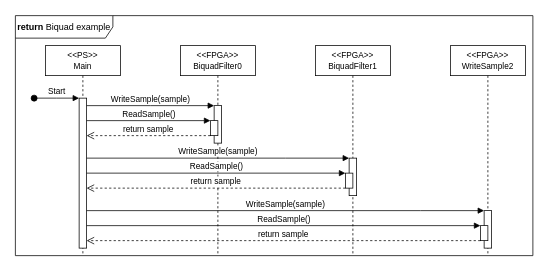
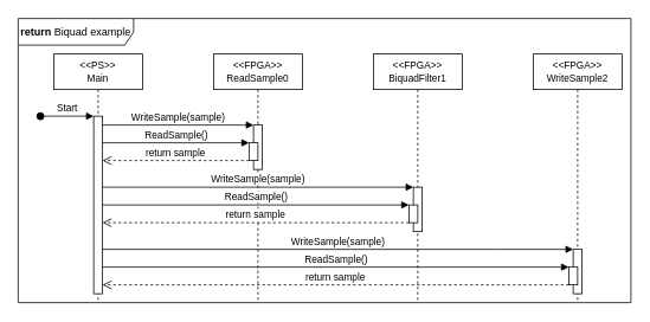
  <mxCell id="0" />
  <mxCell id="1" parent="0" />
  <mxCell id="2" value="&lt;b&gt;return &lt;/b&gt;Biquad example" style="shape=umlFrame;whiteSpace=wrap;html=1;pointerEvents=0;width=130;height=30;" vertex="1" parent="1"><mxGeometry width="690" height="320" as="geometry" x="20" y="20" /></mxCell>
  <mxCell id="3" value="&lt;font style=&quot;font-size: 11px;&quot;&gt;&amp;lt;&amp;lt;PS&amp;gt;&amp;gt;&lt;br&gt;Main&lt;br&gt;&lt;/font&gt;" style="shape=umlLifeline;perimeter=lifelinePerimeter;whiteSpace=wrap;html=1;container=0;dropTarget=0;collapsible=0;recursiveResize=0;outlineConnect=0;portConstraint=eastwest;newEdgeStyle={&quot;edgeStyle&quot;:&quot;elbowEdgeStyle&quot;,&quot;elbow&quot;:&quot;vertical&quot;,&quot;curved&quot;:0,&quot;rounded&quot;:0};" parent="1" vertex="1"><mxGeometry x="60" y="60" width="100" height="280" as="geometry" /></mxCell>
  <mxCell id="4" value="" style="html=1;points=[];perimeter=orthogonalPerimeter;outlineConnect=0;targetShapes=umlLifeline;portConstraint=eastwest;newEdgeStyle={&quot;edgeStyle&quot;:&quot;elbowEdgeStyle&quot;,&quot;elbow&quot;:&quot;vertical&quot;,&quot;curved&quot;:0,&quot;rounded&quot;:0};" parent="3" vertex="1"><mxGeometry x="45" y="70" width="10" height="200" as="geometry" /></mxCell>
  <mxCell id="5" value="Start" style="html=1;verticalAlign=bottom;startArrow=oval;endArrow=block;startSize=8;edgeStyle=elbowEdgeStyle;elbow=vertical;curved=0;rounded=0;" parent="3" target="4" edge="1"><mxGeometry relative="1" as="geometry"><mxPoint x="-15" y="70" as="sourcePoint" /></mxGeometry></mxCell>
- <mxCell id="6" value="&lt;font style=&quot;font-size: 11px;&quot;&gt;&amp;lt;&amp;lt;FPGA&amp;gt;&amp;gt;&lt;br&gt;BiquadFilter0&lt;/font&gt;" style="shape=umlLifeline;perimeter=lifelinePerimeter;whiteSpace=wrap;html=1;container=0;dropTarget=0;collapsible=0;recursiveResize=0;outlineConnect=0;portConstraint=eastwest;newEdgeStyle={&quot;edgeStyle&quot;:&quot;elbowEdgeStyle&quot;,&quot;elbow&quot;:&quot;vertical&quot;,&quot;curved&quot;:0,&quot;rounded&quot;:0};" parent="1" vertex="1"><mxGeometry x="240" y="60" width="100" height="280" as="geometry" /></mxCell>
+ <mxCell id="6" value="&lt;font style=&quot;font-size: 11px;&quot;&gt;&amp;lt;&amp;lt;FPGA&amp;gt;&amp;gt;&lt;br&gt;ReadSample0&lt;/font&gt;" style="shape=umlLifeline;perimeter=lifelinePerimeter;whiteSpace=wrap;html=1;container=0;dropTarget=0;collapsible=0;recursiveResize=0;outlineConnect=0;portConstraint=eastwest;newEdgeStyle={&quot;edgeStyle&quot;:&quot;elbowEdgeStyle&quot;,&quot;elbow&quot;:&quot;vertical&quot;,&quot;curved&quot;:0,&quot;rounded&quot;:0};" parent="1" vertex="1"><mxGeometry x="240" y="60" width="100" height="280" as="geometry" /></mxCell>
  <mxCell id="7" value="" style="html=1;points=[];perimeter=orthogonalPerimeter;outlineConnect=0;targetShapes=umlLifeline;portConstraint=eastwest;newEdgeStyle={&quot;edgeStyle&quot;:&quot;elbowEdgeStyle&quot;,&quot;elbow&quot;:&quot;vertical&quot;,&quot;curved&quot;:0,&quot;rounded&quot;:0};" parent="6" vertex="1"><mxGeometry x="45" y="80" width="10" height="50" as="geometry" /></mxCell>
  <mxCell id="8" value="" style="html=1;points=[[0,0,0,0,5],[0,1,0,0,-5],[1,0,0,0,5],[1,1,0,0,-5]];perimeter=orthogonalPerimeter;outlineConnect=0;targetShapes=umlLifeline;portConstraint=eastwest;newEdgeStyle={&quot;curved&quot;:0,&quot;rounded&quot;:0};" vertex="1" parent="6"><mxGeometry x="40" y="100" width="10" height="20" as="geometry" /></mxCell>
  <mxCell id="9" value="WriteSample(sample)" style="html=1;verticalAlign=bottom;endArrow=block;edgeStyle=elbowEdgeStyle;elbow=vertical;curved=0;rounded=0;" parent="1" source="4" target="7" edge="1"><mxGeometry relative="1" as="geometry"><mxPoint x="215" y="150" as="sourcePoint" /><Array as="points"><mxPoint x="200" y="140" /></Array></mxGeometry></mxCell>
  <mxCell id="10" value="&lt;font style=&quot;font-size: 11px;&quot;&gt;&amp;lt;&amp;lt;FPGA&amp;gt;&amp;gt;&lt;br&gt;BiquadFilter1&lt;/font&gt;" style="shape=umlLifeline;perimeter=lifelinePerimeter;whiteSpace=wrap;html=1;container=0;dropTarget=0;collapsible=0;recursiveResize=0;outlineConnect=0;portConstraint=eastwest;newEdgeStyle={&quot;edgeStyle&quot;:&quot;elbowEdgeStyle&quot;,&quot;elbow&quot;:&quot;vertical&quot;,&quot;curved&quot;:0,&quot;rounded&quot;:0};" vertex="1" parent="1"><mxGeometry x="420" y="60" width="100" height="280" as="geometry" /></mxCell>
  <mxCell id="11" value="" style="html=1;points=[];perimeter=orthogonalPerimeter;outlineConnect=0;targetShapes=umlLifeline;portConstraint=eastwest;newEdgeStyle={&quot;edgeStyle&quot;:&quot;elbowEdgeStyle&quot;,&quot;elbow&quot;:&quot;vertical&quot;,&quot;curved&quot;:0,&quot;rounded&quot;:0};" vertex="1" parent="10"><mxGeometry x="45" y="150" width="10" height="50" as="geometry" /></mxCell>
  <mxCell id="12" value="" style="html=1;points=[[0,0,0,0,5],[0,1,0,0,-5],[1,0,0,0,5],[1,1,0,0,-5]];perimeter=orthogonalPerimeter;outlineConnect=0;targetShapes=umlLifeline;portConstraint=eastwest;newEdgeStyle={&quot;curved&quot;:0,&quot;rounded&quot;:0};" vertex="1" parent="10"><mxGeometry x="40" y="170" width="10" height="20" as="geometry" /></mxCell>
  <mxCell id="13" value="ReadSample()" style="html=1;verticalAlign=bottom;endArrow=block;curved=0;rounded=0;" edge="1" parent="10" source="4"><mxGeometry width="80" relative="1" as="geometry"><mxPoint x="-125" y="170" as="sourcePoint" /><mxPoint x="40" y="170" as="targetPoint" /></mxGeometry></mxCell>
  <mxCell id="14" value="return sample" style="html=1;verticalAlign=bottom;endArrow=open;dashed=1;endSize=8;curved=0;rounded=0;" edge="1" parent="10" target="4"><mxGeometry relative="1" as="geometry"><mxPoint x="40" y="190" as="sourcePoint" /><mxPoint x="-125" y="190" as="targetPoint" /></mxGeometry></mxCell>
  <mxCell id="15" value="&lt;font style=&quot;font-size: 11px;&quot;&gt;&amp;lt;&amp;lt;FPGA&amp;gt;&amp;gt;&lt;br&gt;WriteSample2&lt;/font&gt;" style="shape=umlLifeline;perimeter=lifelinePerimeter;whiteSpace=wrap;html=1;container=0;dropTarget=0;collapsible=0;recursiveResize=0;outlineConnect=0;portConstraint=eastwest;newEdgeStyle={&quot;edgeStyle&quot;:&quot;elbowEdgeStyle&quot;,&quot;elbow&quot;:&quot;vertical&quot;,&quot;curved&quot;:0,&quot;rounded&quot;:0};" vertex="1" parent="1"><mxGeometry x="600" y="60" width="100" height="280" as="geometry" /></mxCell>
  <mxCell id="16" value="" style="html=1;points=[];perimeter=orthogonalPerimeter;outlineConnect=0;targetShapes=umlLifeline;portConstraint=eastwest;newEdgeStyle={&quot;edgeStyle&quot;:&quot;elbowEdgeStyle&quot;,&quot;elbow&quot;:&quot;vertical&quot;,&quot;curved&quot;:0,&quot;rounded&quot;:0};" vertex="1" parent="15"><mxGeometry x="45" y="220" width="10" height="50" as="geometry" /></mxCell>
  <mxCell id="17" value="" style="html=1;points=[[0,0,0,0,5],[0,1,0,0,-5],[1,0,0,0,5],[1,1,0,0,-5]];perimeter=orthogonalPerimeter;outlineConnect=0;targetShapes=umlLifeline;portConstraint=eastwest;newEdgeStyle={&quot;curved&quot;:0,&quot;rounded&quot;:0};" vertex="1" parent="15"><mxGeometry x="40" y="240" width="10" height="20" as="geometry" /></mxCell>
  <mxCell id="18" value="ReadSample()" style="html=1;verticalAlign=bottom;endArrow=block;curved=0;rounded=0;" edge="1" parent="15" source="4"><mxGeometry width="80" relative="1" as="geometry"><mxPoint x="-125" y="240" as="sourcePoint" /><mxPoint x="40" y="240" as="targetPoint" /></mxGeometry></mxCell>
  <mxCell id="19" value="return sample" style="html=1;verticalAlign=bottom;endArrow=open;dashed=1;endSize=8;curved=0;rounded=0;" edge="1" parent="15" target="4"><mxGeometry relative="1" as="geometry"><mxPoint x="40" y="260" as="sourcePoint" /><mxPoint x="-125" y="260" as="targetPoint" /></mxGeometry></mxCell>
  <mxCell id="20" value="ReadSample()" style="html=1;verticalAlign=bottom;endArrow=block;curved=0;rounded=0;" edge="1" parent="1"><mxGeometry width="80" relative="1" as="geometry"><mxPoint x="115" y="160" as="sourcePoint" /><mxPoint x="280" y="160" as="targetPoint" /></mxGeometry></mxCell>
  <mxCell id="21" value="return sample" style="html=1;verticalAlign=bottom;endArrow=open;dashed=1;endSize=8;curved=0;rounded=0;" edge="1" parent="1"><mxGeometry relative="1" as="geometry"><mxPoint x="280" y="180" as="sourcePoint" /><mxPoint x="115" y="180" as="targetPoint" /></mxGeometry></mxCell>
  <mxCell id="22" value="WriteSample(sample)" style="html=1;verticalAlign=bottom;endArrow=block;edgeStyle=elbowEdgeStyle;elbow=vertical;curved=0;rounded=0;" edge="1" parent="1" target="11" source="4"><mxGeometry relative="1" as="geometry"><mxPoint x="295" y="210" as="sourcePoint" /><Array as="points"><mxPoint x="380" y="210" /></Array></mxGeometry></mxCell>
  <mxCell id="23" value="WriteSample(sample)" style="html=1;verticalAlign=bottom;endArrow=block;edgeStyle=elbowEdgeStyle;elbow=vertical;curved=0;rounded=0;" edge="1" parent="1" target="16" source="4"><mxGeometry relative="1" as="geometry"><mxPoint x="475" y="280" as="sourcePoint" /><Array as="points"><mxPoint x="560" y="280" /></Array></mxGeometry></mxCell>
